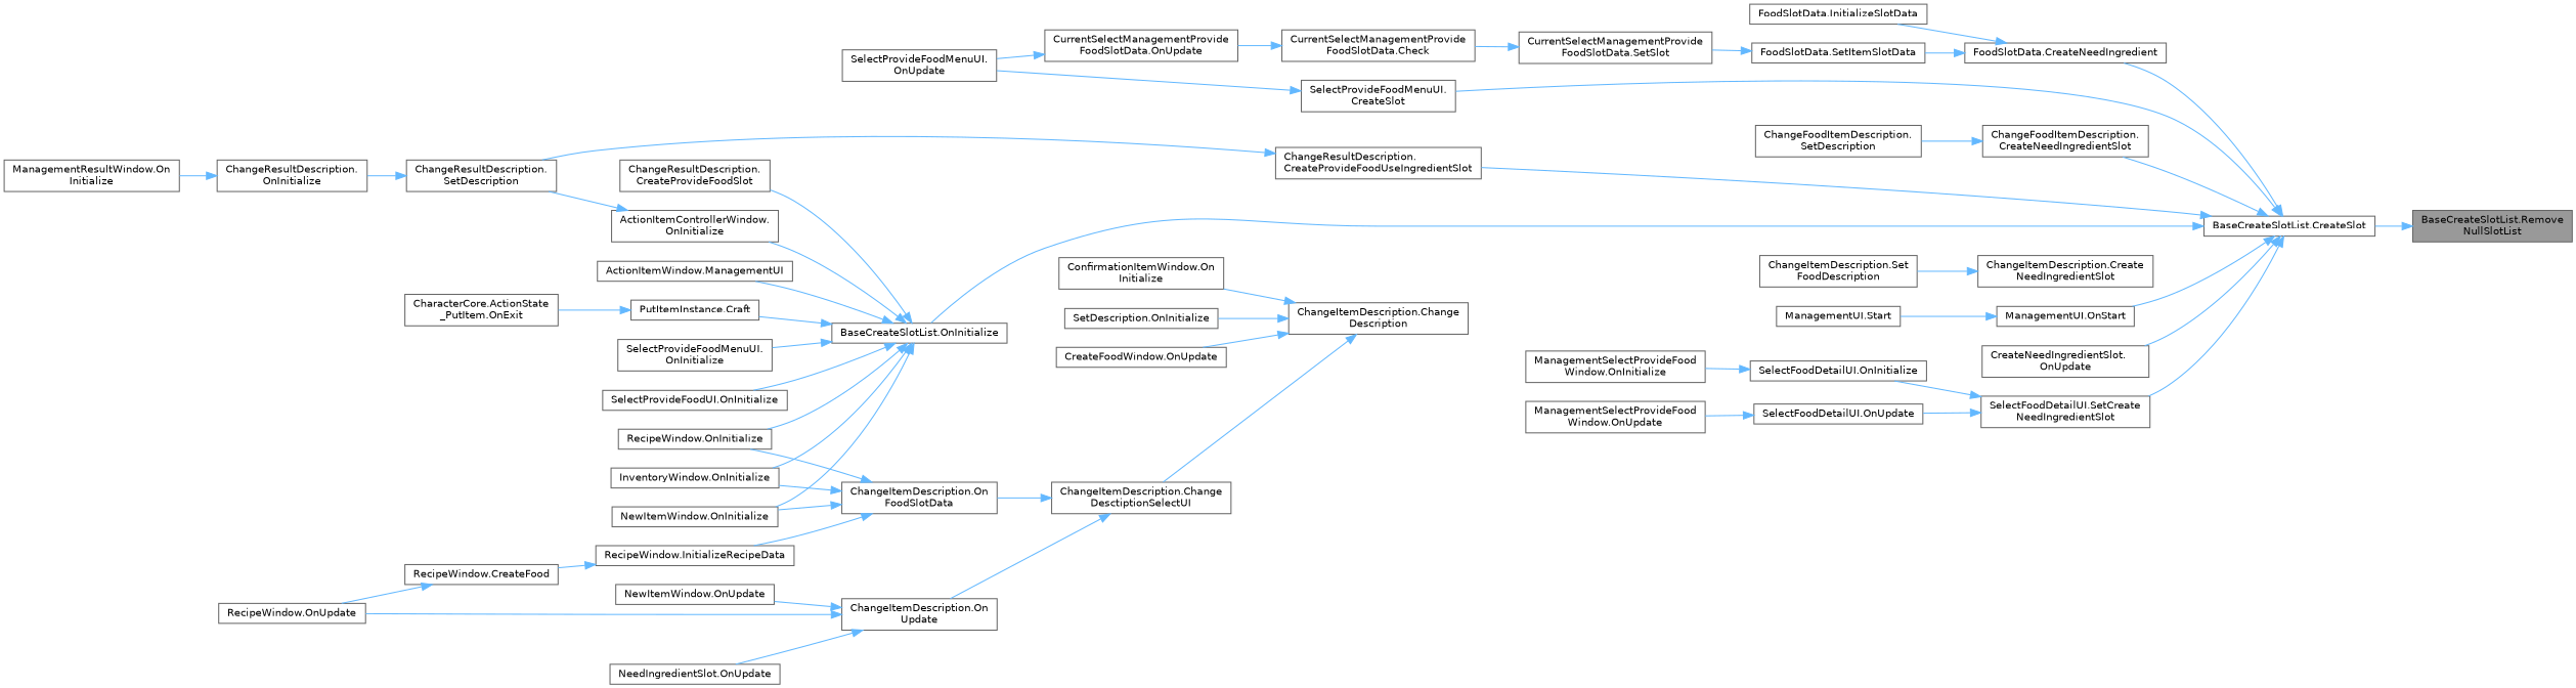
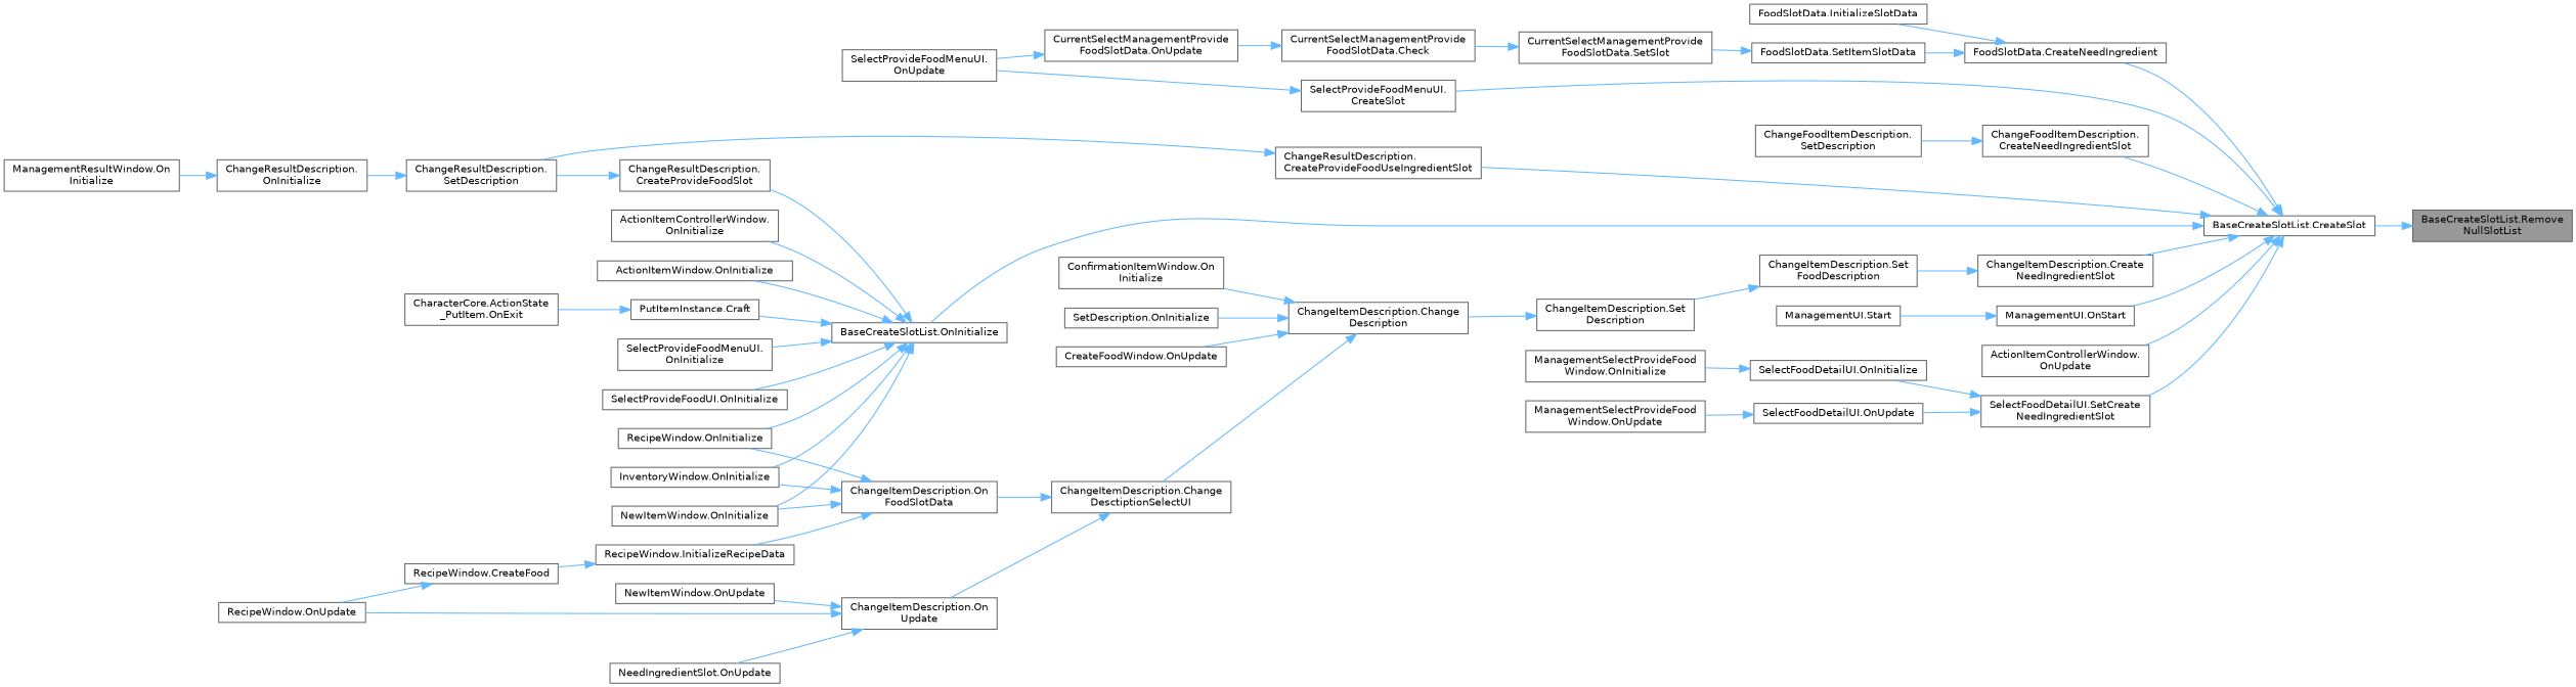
  digraph {
    fontname="DejaVu Sans"
    rankdir=RL
    node [color=grey40 fillcolor=white fontname="DejaVu Sans" fontsize=10 shape=box style=filled]
    edge [color=steelblue1 dir=back fontname="DejaVu Sans" fontsize=10 labelfontname=Helvetica labelfontsize=10 style=solid]
    n1 [color=gray40 fillcolor=grey60 fontcolor=black height=0.2 label="BaseCreateSlotList.Remove\lNullSlotList" width=0.4]
    n2 [height=0.2 label="BaseCreateSlotList.CreateSlot" width=0.4]
    n3 [height=0.2 label="FoodSlotData.CreateNeedIngredient" width=0.4]
    n4 [height=0.2 label="ChangeFoodItemDescription.\lCreateNeedIngredientSlot" width=0.4]
    n5 [height=0.2 label="ChangeItemDescription.Create\lNeedIngredientSlot" width=0.4]
    n6 [height=0.2 label="ChangeResultDescription.\lCreateProvideFoodUseIngredientSlot" width=0.4]
    n7 [height=0.2 label="SelectProvideFoodMenuUI.\lCreateSlot" width=0.4]
    n8 [height=0.2 label="BaseCreateSlotList.OnInitialize" width=0.4]
    n9 [height=0.2 label="ManagementUI.OnStart" width=0.4]
-   n10 [height=0.2 label="CreateNeedIngredientSlot.\lOnUpdate" width=0.4]
+   n10 [height=0.2 label="ActionItemControllerWindow.\lOnUpdate" width=0.4]
    n11 [height=0.2 label="SelectFoodDetailUI.SetCreate\lNeedIngredientSlot" width=0.4]
    n12 [height=0.2 label="FoodSlotData.InitializeSlotData" width=0.4]
    n13 [height=0.2 label="FoodSlotData.SetItemSlotData" width=0.4]
    n14 [height=0.2 label="ChangeFoodItemDescription.\lSetDescription" width=0.4]
    n15 [height=0.2 label="ChangeItemDescription.Set\lFoodDescription" width=0.4]
    n16 [height=0.2 label="ChangeResultDescription.\lSetDescription" width=0.4]
    n17 [height=0.2 label="SelectProvideFoodMenuUI.\lOnUpdate" width=0.4]
    n18 [height=0.2 label="InventoryWindow.OnInitialize" width=0.4]
    n19 [height=0.2 label="NewItemWindow.OnInitialize" width=0.4]
    n20 [height=0.2 label="RecipeWindow.OnInitialize" width=0.4]
    n21 [height=0.2 label="PutItemInstance.Craft" width=0.4]
    n22 [height=0.2 label="ChangeResultDescription.\lCreateProvideFoodSlot" width=0.4]
    n23 [height=0.2 label="ActionItemControllerWindow.\lOnInitialize" width=0.4]
-   n24 [height=0.2 label="ActionItemWindow.ManagementUI" width=0.4]
+   n24 [height=0.2 label="ActionItemWindow.OnInitialize" width=0.4]
    n25 [height=0.2 label="SelectProvideFoodMenuUI.\lOnInitialize" width=0.4]
    n26 [height=0.2 label="SelectProvideFoodUI.OnInitialize" width=0.4]
    n27 [height=0.2 label="ManagementUI.Start" width=0.4]
    n28 [height=0.2 label="SelectFoodDetailUI.OnInitialize" width=0.4]
    n29 [height=0.2 label="SelectFoodDetailUI.OnUpdate" width=0.4]
    n30 [height=0.2 label="CurrentSelectManagementProvide\lFoodSlotData.SetSlot" width=0.4]
    n31 [height=0.2 label="CurrentSelectManagementProvide\lFoodSlotData.Check" width=0.4]
    n32 [height=0.2 label="CurrentSelectManagementProvide\lFoodSlotData.OnUpdate" width=0.4]
+   n33 [height=0.2 label="ChangeItemDescription.Set\lDescription" width=0.4]
    n34 [height=0.2 label="ChangeItemDescription.Change\lDescription" width=0.4]
    n35 [height=0.2 label="ChangeItemDescription.Change\lDesctiptionSelectUI" width=0.4]
    n36 [height=0.2 label="ConfirmationItemWindow.On\lInitialize" width=0.4]
    n37 [height=0.2 label="SetDescription.OnInitialize" width=0.4]
    n38 [height=0.2 label="CreateFoodWindow.OnUpdate" width=0.4]
    n39 [height=0.2 label="ChangeItemDescription.On\lFoodSlotData" width=0.4]
    n40 [height=0.2 label="ChangeItemDescription.On\lUpdate" width=0.4]
    n41 [height=0.2 label="RecipeWindow.InitializeRecipeData" width=0.4]
    n42 [height=0.2 label="RecipeWindow.OnUpdate" width=0.4]
    n43 [height=0.2 label="NeedIngredientSlot.OnUpdate" width=0.4]
    n44 [height=0.2 label="NewItemWindow.OnUpdate" width=0.4]
    n45 [height=0.2 label="RecipeWindow.CreateFood" width=0.4]
    n46 [height=0.2 label="ChangeResultDescription.\lOnInitialize" width=0.4]
    n47 [height=0.2 label="ManagementResultWindow.On\lInitialize" width=0.4]
    n48 [height=0.2 label="CharacterCore.ActionState\l_PutItem.OnExit" width=0.4]
    n49 [height=0.2 label="ManagementSelectProvideFood\lWindow.OnInitialize" width=0.4]
    n50 [height=0.2 label="ManagementSelectProvideFood\lWindow.OnUpdate" width=0.4]
    n1 -> n2
    n2 -> n3
    n2 -> n4
+   n2 -> n5
    n2 -> n6
    n2 -> n7
    n2 -> n8
    n2 -> n9
    n2 -> n10
    n2 -> n11
    n3 -> n12
    n3 -> n13
    n4 -> n14
    n5 -> n15
    n6 -> n16
    n7 -> n17
    n8 -> n18
    n8 -> n19
    n8 -> n20
    n8 -> n21
    n8 -> n22
    n8 -> n23
    n8 -> n24
    n8 -> n25
    n8 -> n26
    n9 -> n27
    n11 -> n28
    n11 -> n29
    n13 -> n30
+   n15 -> n33
    n16 -> n46
    n21 -> n48
-   n23 -> n16
+   n22 -> n16
    n28 -> n49
    n29 -> n50
    n30 -> n31
    n31 -> n32
    n32 -> n17
+   n33 -> n34
    n34 -> n35
    n34 -> n36
    n34 -> n37
    n34 -> n38
    n35 -> n39
    n35 -> n40
    n39 -> n18
    n39 -> n19
    n39 -> n20
    n39 -> n41
    n40 -> n42
    n40 -> n43
    n40 -> n44
    n41 -> n45
    n45 -> n42
    n46 -> n47
  }
